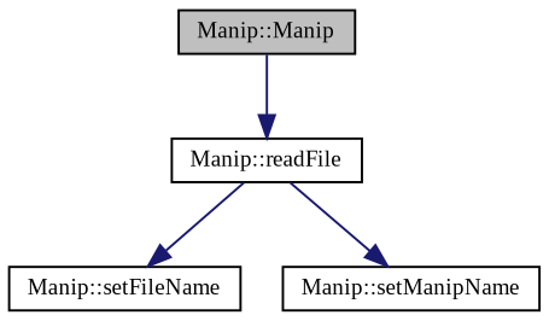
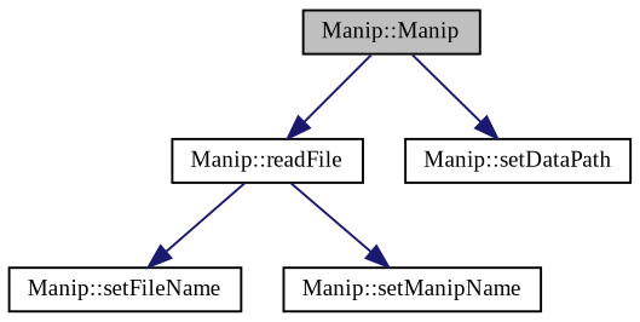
  digraph {
    fontname="Liberation Serif"
    rankdir=TB
    node [color=black fillcolor=white fontname="Liberation Serif" fontsize=10 shape=record style=filled]
    edge [color=midnightblue fontname="Liberation Serif" fontsize=10 labelfontname=Helvetica labelfontsize=10 style=solid]
    n1 [fillcolor=grey75 fontcolor=black height=0.2 label="Manip::Manip" width=0.4]
    n2 [height=0.2 label="Manip::readFile" width=0.4]
+   n3 [height=0.2 label="Manip::setDataPath" width=0.4]
    n4 [height=0.2 label="Manip::setFileName" width=0.4]
    n5 [height=0.2 label="Manip::setManipName" width=0.4]
    n1 -> n2
+   n1 -> n3
    n2 -> n4
    n2 -> n5
  }
